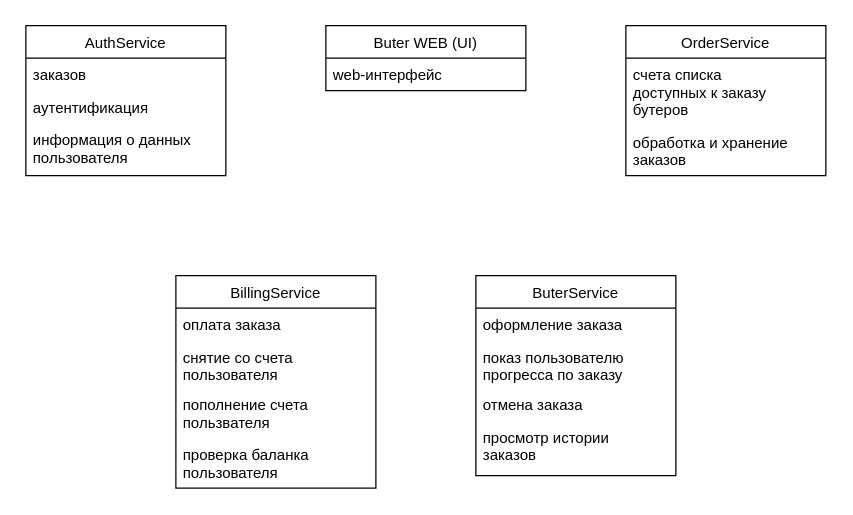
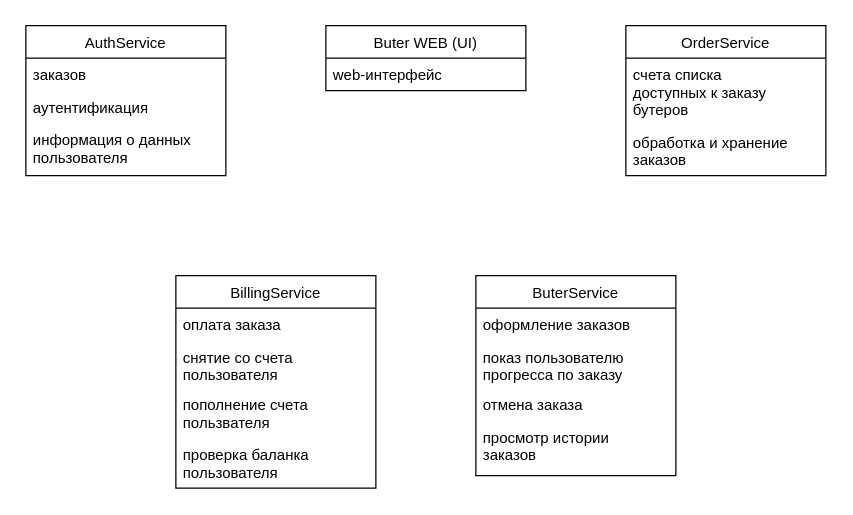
  <mxCell id="0" />
  <mxCell id="1" parent="0" />
  <mxCell id="2" value="AuthService" style="swimlane;fontStyle=0;childLayout=stackLayout;horizontal=1;startSize=26;horizontalStack=0;resizeParent=1;resizeParentMax=0;resizeLast=0;collapsible=1;marginBottom=0;" parent="1" vertex="1"><mxGeometry x="20" y="20" width="160" height="120" as="geometry" /></mxCell>
  <mxCell id="3" value="заказов" style="text;strokeColor=none;fillColor=none;align=left;verticalAlign=top;spacingLeft=4;spacingRight=4;overflow=hidden;rotatable=0;points=[[0,0.5],[1,0.5]];portConstraint=eastwest;" parent="2" vertex="1"><mxGeometry y="26" width="160" height="26" as="geometry" /></mxCell>
  <mxCell id="4" value="аутентификация" style="text;strokeColor=none;fillColor=none;align=left;verticalAlign=top;spacingLeft=4;spacingRight=4;overflow=hidden;rotatable=0;points=[[0,0.5],[1,0.5]];portConstraint=eastwest;" parent="2" vertex="1"><mxGeometry y="52" width="160" height="26" as="geometry" /></mxCell>
  <mxCell id="5" value="информация о данных&#10;пользователя" style="text;strokeColor=none;fillColor=none;align=left;verticalAlign=top;spacingLeft=4;spacingRight=4;overflow=hidden;rotatable=0;points=[[0,0.5],[1,0.5]];portConstraint=eastwest;" parent="2" vertex="1"><mxGeometry y="78" width="160" height="42" as="geometry" /></mxCell>
  <mxCell id="6" value="BillingService" style="swimlane;fontStyle=0;childLayout=stackLayout;horizontal=1;startSize=26;horizontalStack=0;resizeParent=1;resizeParentMax=0;resizeLast=0;collapsible=1;marginBottom=0;" parent="1" vertex="1"><mxGeometry x="140" y="220" width="160" height="170" as="geometry" /></mxCell>
  <mxCell id="7" value="оплата заказа" style="text;strokeColor=none;fillColor=none;align=left;verticalAlign=top;spacingLeft=4;spacingRight=4;overflow=hidden;rotatable=0;points=[[0,0.5],[1,0.5]];portConstraint=eastwest;" parent="6" vertex="1"><mxGeometry y="26" width="160" height="26" as="geometry" /></mxCell>
  <mxCell id="8" value="снятие со счета&#10;пользователя" style="text;strokeColor=none;fillColor=none;align=left;verticalAlign=top;spacingLeft=4;spacingRight=4;overflow=hidden;rotatable=0;points=[[0,0.5],[1,0.5]];portConstraint=eastwest;" parent="6" vertex="1"><mxGeometry y="52" width="160" height="38" as="geometry" /></mxCell>
  <mxCell id="9" value="пополнение счета&#10;пользвателя" style="text;strokeColor=none;fillColor=none;align=left;verticalAlign=top;spacingLeft=4;spacingRight=4;overflow=hidden;rotatable=0;points=[[0,0.5],[1,0.5]];portConstraint=eastwest;" parent="6" vertex="1"><mxGeometry y="90" width="160" height="40" as="geometry" /></mxCell>
  <mxCell id="10" value="проверка баланка&#10;пользователя" style="text;strokeColor=none;fillColor=none;align=left;verticalAlign=top;spacingLeft=4;spacingRight=4;overflow=hidden;rotatable=0;points=[[0,0.5],[1,0.5]];portConstraint=eastwest;" parent="6" vertex="1"><mxGeometry y="130" width="160" height="40" as="geometry" /></mxCell>
  <mxCell id="11" value="OrderService" style="swimlane;fontStyle=0;childLayout=stackLayout;horizontal=1;startSize=26;horizontalStack=0;resizeParent=1;resizeParentMax=0;resizeLast=0;collapsible=1;marginBottom=0;" parent="1" vertex="1"><mxGeometry x="500" y="20" width="160" height="120" as="geometry" /></mxCell>
  <mxCell id="12" value="счета списка&#10;доступных к заказу&#10;бутеров" style="text;strokeColor=none;fillColor=none;align=left;verticalAlign=top;spacingLeft=4;spacingRight=4;overflow=hidden;rotatable=0;points=[[0,0.5],[1,0.5]];portConstraint=eastwest;" parent="11" vertex="1"><mxGeometry y="26" width="160" height="54" as="geometry" /></mxCell>
  <mxCell id="13" value="обработка и хранение&#10;заказов" style="text;strokeColor=none;fillColor=none;align=left;verticalAlign=top;spacingLeft=4;spacingRight=4;overflow=hidden;rotatable=0;points=[[0,0.5],[1,0.5]];portConstraint=eastwest;" parent="11" vertex="1"><mxGeometry y="80" width="160" height="40" as="geometry" /></mxCell>
  <mxCell id="14" value="ButerService" style="swimlane;fontStyle=0;childLayout=stackLayout;horizontal=1;startSize=26;horizontalStack=0;resizeParent=1;resizeParentMax=0;resizeLast=0;collapsible=1;marginBottom=0;" parent="1" vertex="1"><mxGeometry x="380" y="220" width="160" height="160" as="geometry" /></mxCell>
- <mxCell id="15" value="оформление заказа" style="text;strokeColor=none;fillColor=none;align=left;verticalAlign=top;spacingLeft=4;spacingRight=4;overflow=hidden;rotatable=0;points=[[0,0.5],[1,0.5]];portConstraint=eastwest;" parent="14" vertex="1"><mxGeometry y="26" width="160" height="26" as="geometry" /></mxCell>
+ <mxCell id="15" value="оформление заказов" style="text;strokeColor=none;fillColor=none;align=left;verticalAlign=top;spacingLeft=4;spacingRight=4;overflow=hidden;rotatable=0;points=[[0,0.5],[1,0.5]];portConstraint=eastwest;" parent="14" vertex="1"><mxGeometry y="26" width="160" height="26" as="geometry" /></mxCell>
  <mxCell id="16" value="показ пользователю&#10;прогресса по заказу" style="text;strokeColor=none;fillColor=none;align=left;verticalAlign=top;spacingLeft=4;spacingRight=4;overflow=hidden;rotatable=0;points=[[0,0.5],[1,0.5]];portConstraint=eastwest;" parent="14" vertex="1"><mxGeometry y="52" width="160" height="38" as="geometry" /></mxCell>
  <mxCell id="17" value="отмена заказа" style="text;strokeColor=none;fillColor=none;align=left;verticalAlign=top;spacingLeft=4;spacingRight=4;overflow=hidden;rotatable=0;points=[[0,0.5],[1,0.5]];portConstraint=eastwest;" parent="14" vertex="1"><mxGeometry y="90" width="160" height="26" as="geometry" /></mxCell>
  <mxCell id="18" value="просмотр истории&#10;заказов" style="text;strokeColor=none;fillColor=none;align=left;verticalAlign=top;spacingLeft=4;spacingRight=4;overflow=hidden;rotatable=0;points=[[0,0.5],[1,0.5]];portConstraint=eastwest;" parent="14" vertex="1"><mxGeometry y="116" width="160" height="44" as="geometry" /></mxCell>
  <mxCell id="19" value="Buter WEB (UI)" style="swimlane;fontStyle=0;childLayout=stackLayout;horizontal=1;startSize=26;horizontalStack=0;resizeParent=1;resizeParentMax=0;resizeLast=0;collapsible=1;marginBottom=0;" vertex="1" parent="1"><mxGeometry x="260" y="20" width="160" height="52" as="geometry" /></mxCell>
  <mxCell id="20" value="web-интерфейс" style="text;strokeColor=none;fillColor=none;align=left;verticalAlign=top;spacingLeft=4;spacingRight=4;overflow=hidden;rotatable=0;points=[[0,0.5],[1,0.5]];portConstraint=eastwest;" vertex="1" parent="19"><mxGeometry y="26" width="160" height="26" as="geometry" /></mxCell>
